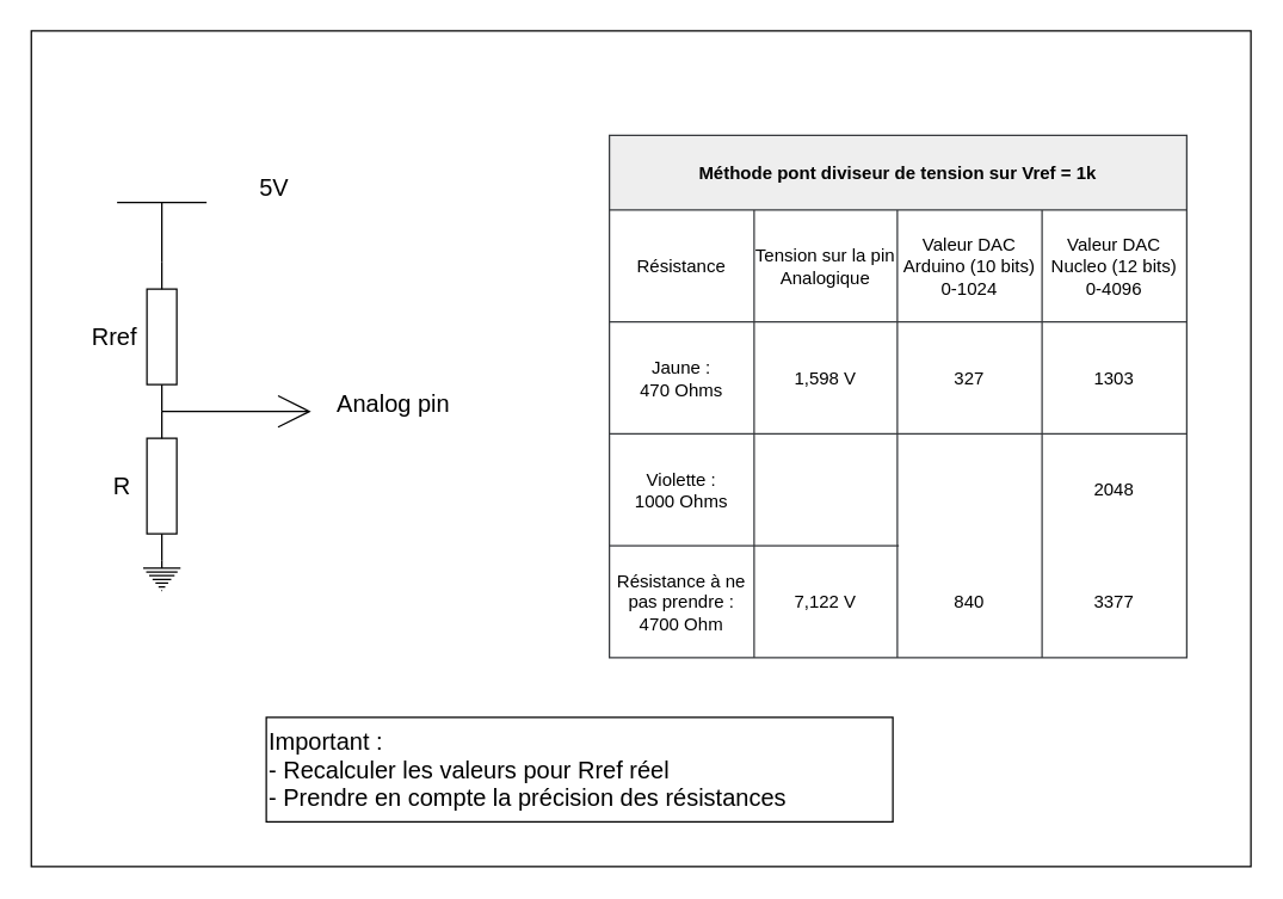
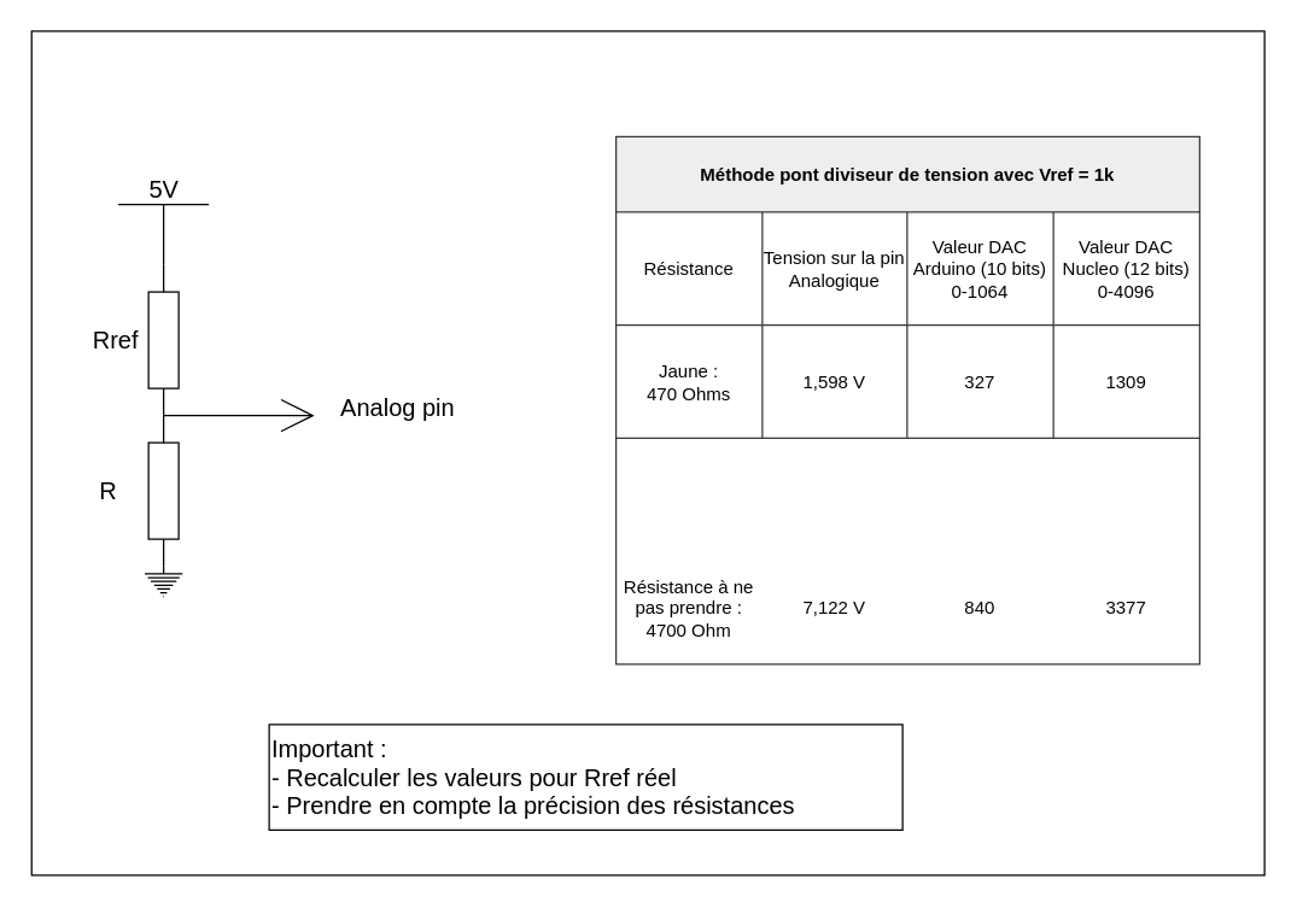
  <mxCell id="0" />
  <mxCell id="1" parent="0" />
  <mxCell id="2" value="" style="rounded=0;whiteSpace=wrap;html=1;" vertex="1" parent="1"><mxGeometry x="20.5" y="20" width="817.5" height="560" as="geometry" /></mxCell>
- <mxCell id="3" value="Méthode pont diviseur de tension sur Vref = 1k" style="shape=table;startSize=50;container=1;collapsible=0;childLayout=tableLayout;fontStyle=1;align=center;pointerEvents=1;fillColor=#eeeeee;strokeColor=#36393d;" parent="1" vertex="1"><mxGeometry x="408" y="90" width="387" height="350" as="geometry" /></mxCell>
+ <mxCell id="3" value="Méthode pont diviseur de tension avec Vref = 1k" style="shape=table;startSize=50;container=1;collapsible=0;childLayout=tableLayout;fontStyle=1;align=center;pointerEvents=1;fillColor=#eeeeee;strokeColor=#36393d;" parent="1" vertex="1"><mxGeometry x="408" y="90" width="387" height="350" as="geometry" /></mxCell>
  <mxCell id="4" style="shape=partialRectangle;html=1;whiteSpace=wrap;collapsible=0;dropTarget=0;pointerEvents=0;fillColor=none;top=0;left=0;bottom=0;right=0;points=[[0,0.5],[1,0.5]];portConstraint=eastwest;" parent="3" vertex="1"><mxGeometry y="50" width="387" height="75" as="geometry" /></mxCell>
  <mxCell id="5" value="Résistance" style="shape=partialRectangle;html=1;whiteSpace=wrap;connectable=0;fillColor=none;top=0;left=0;bottom=0;right=0;overflow=hidden;pointerEvents=1;" parent="4" vertex="1"><mxGeometry width="97" height="75" as="geometry"><mxRectangle width="97" height="75" as="alternateBounds" /></mxGeometry></mxCell>
  <mxCell id="6" value="Tension sur la pin Analogique" style="shape=partialRectangle;html=1;whiteSpace=wrap;connectable=0;fillColor=none;top=0;left=0;bottom=0;right=0;overflow=hidden;pointerEvents=1;" parent="4" vertex="1"><mxGeometry x="97" width="96" height="75" as="geometry"><mxRectangle width="96" height="75" as="alternateBounds" /></mxGeometry></mxCell>
- <mxCell id="7" value="Valeur DAC Arduino (10 bits)&lt;br&gt;0-1024" style="shape=partialRectangle;html=1;whiteSpace=wrap;connectable=0;fillColor=none;top=0;left=0;bottom=0;right=0;overflow=hidden;pointerEvents=1;" parent="4" vertex="1"><mxGeometry x="193" width="97" height="75" as="geometry"><mxRectangle width="97" height="75" as="alternateBounds" /></mxGeometry></mxCell>
+ <mxCell id="7" value="Valeur DAC Arduino (10 bits)&lt;br&gt;0-1064" style="shape=partialRectangle;html=1;whiteSpace=wrap;connectable=0;fillColor=none;top=0;left=0;bottom=0;right=0;overflow=hidden;pointerEvents=1;" parent="4" vertex="1"><mxGeometry x="193" width="97" height="75" as="geometry"><mxRectangle width="97" height="75" as="alternateBounds" /></mxGeometry></mxCell>
  <mxCell id="8" value="&lt;span&gt;Valeur DAC Nucleo (12 bits)&lt;br&gt;0-4096&lt;br&gt;&lt;/span&gt;" style="shape=partialRectangle;html=1;whiteSpace=wrap;connectable=0;fillColor=none;top=0;left=0;bottom=0;right=0;overflow=hidden;pointerEvents=1;" parent="4" vertex="1"><mxGeometry x="290" width="97" height="75" as="geometry"><mxRectangle width="97" height="75" as="alternateBounds" /></mxGeometry></mxCell>
  <mxCell id="9" value="" style="shape=partialRectangle;html=1;whiteSpace=wrap;collapsible=0;dropTarget=0;pointerEvents=0;fillColor=none;top=0;left=0;bottom=0;right=0;points=[[0,0.5],[1,0.5]];portConstraint=eastwest;" parent="3" vertex="1"><mxGeometry y="125" width="387" height="75" as="geometry" /></mxCell>
  <mxCell id="10" value="Jaune :&lt;br&gt;470 Ohms" style="shape=partialRectangle;html=1;whiteSpace=wrap;connectable=0;fillColor=none;top=0;left=0;bottom=0;right=0;overflow=hidden;pointerEvents=1;" parent="9" vertex="1"><mxGeometry width="97" height="75" as="geometry"><mxRectangle width="97" height="75" as="alternateBounds" /></mxGeometry></mxCell>
  <mxCell id="11" value="1,598 V" style="shape=partialRectangle;html=1;whiteSpace=wrap;connectable=0;fillColor=none;top=0;left=0;bottom=0;right=0;overflow=hidden;pointerEvents=1;" parent="9" vertex="1"><mxGeometry x="97" width="96" height="75" as="geometry"><mxRectangle width="96" height="75" as="alternateBounds" /></mxGeometry></mxCell>
  <mxCell id="12" value="327" style="shape=partialRectangle;html=1;whiteSpace=wrap;connectable=0;fillColor=none;top=0;left=0;bottom=0;right=0;overflow=hidden;pointerEvents=1;" parent="9" vertex="1"><mxGeometry x="193" width="97" height="75" as="geometry"><mxRectangle width="97" height="75" as="alternateBounds" /></mxGeometry></mxCell>
- <mxCell id="13" value="1303" style="shape=partialRectangle;html=1;whiteSpace=wrap;connectable=0;fillColor=none;top=0;left=0;bottom=0;right=0;overflow=hidden;pointerEvents=1;" parent="9" vertex="1"><mxGeometry x="290" width="97" height="75" as="geometry"><mxRectangle width="97" height="75" as="alternateBounds" /></mxGeometry></mxCell>
+ <mxCell id="13" value="1309" style="shape=partialRectangle;html=1;whiteSpace=wrap;connectable=0;fillColor=none;top=0;left=0;bottom=0;right=0;overflow=hidden;pointerEvents=1;" parent="9" vertex="1"><mxGeometry x="290" width="97" height="75" as="geometry"><mxRectangle width="97" height="75" as="alternateBounds" /></mxGeometry></mxCell>
  <mxCell id="14" value="" style="shape=partialRectangle;html=1;whiteSpace=wrap;collapsible=0;dropTarget=0;pointerEvents=0;fillColor=none;top=0;left=0;bottom=0;right=0;points=[[0,0.5],[1,0.5]];portConstraint=eastwest;" parent="3" vertex="1"><mxGeometry y="200" width="387" height="75" as="geometry" /></mxCell>
- <mxCell id="15" value="Violette : &lt;br&gt;1000 Ohms" style="shape=partialRectangle;html=1;whiteSpace=wrap;connectable=0;fillColor=none;top=0;left=0;bottom=0;right=0;overflow=hidden;pointerEvents=1;" parent="14" vertex="1"><mxGeometry width="97" height="75" as="geometry"><mxRectangle width="97" height="75" as="alternateBounds" /></mxGeometry></mxCell>
- <mxCell id="16" value="2048" style="shape=partialRectangle;html=1;whiteSpace=wrap;connectable=0;fillColor=none;top=0;left=0;bottom=0;right=0;overflow=hidden;pointerEvents=1;" parent="14" vertex="1"><mxGeometry x="290" width="97" height="75" as="geometry"><mxRectangle width="97" height="75" as="alternateBounds" /></mxGeometry></mxCell>
  <mxCell id="17" value="" style="shape=partialRectangle;html=1;whiteSpace=wrap;collapsible=0;dropTarget=0;pointerEvents=0;fillColor=none;top=0;left=0;bottom=0;right=0;points=[[0,0.5],[1,0.5]];portConstraint=eastwest;" parent="3" vertex="1"><mxGeometry y="275" width="387" height="75" as="geometry" /></mxCell>
  <mxCell id="18" value="Résistance à ne pas prendre :&lt;br&gt;4700 Ohm" style="shape=partialRectangle;html=1;whiteSpace=wrap;connectable=0;fillColor=none;top=0;left=0;bottom=0;right=0;overflow=hidden;pointerEvents=1;" parent="17" vertex="1"><mxGeometry width="97" height="75" as="geometry"><mxRectangle width="97" height="75" as="alternateBounds" /></mxGeometry></mxCell>
  <mxCell id="19" value="7,122 V" style="shape=partialRectangle;html=1;whiteSpace=wrap;connectable=0;fillColor=none;top=0;left=0;bottom=0;right=0;overflow=hidden;pointerEvents=1;" parent="17" vertex="1"><mxGeometry x="97" width="96" height="75" as="geometry"><mxRectangle width="96" height="75" as="alternateBounds" /></mxGeometry></mxCell>
  <mxCell id="20" value="840" style="shape=partialRectangle;html=1;whiteSpace=wrap;connectable=0;fillColor=none;top=0;left=0;bottom=0;right=0;overflow=hidden;pointerEvents=1;" parent="17" vertex="1"><mxGeometry x="193" width="97" height="75" as="geometry"><mxRectangle width="97" height="75" as="alternateBounds" /></mxGeometry></mxCell>
  <mxCell id="21" value="3377" style="shape=partialRectangle;html=1;whiteSpace=wrap;connectable=0;fillColor=none;top=0;left=0;bottom=0;right=0;overflow=hidden;pointerEvents=1;" parent="17" vertex="1"><mxGeometry x="290" width="97" height="75" as="geometry"><mxRectangle width="97" height="75" as="alternateBounds" /></mxGeometry></mxCell>
  <mxCell id="22" value="" style="pointerEvents=1;verticalLabelPosition=bottom;shadow=0;dashed=0;align=center;html=1;verticalAlign=top;shape=mxgraph.electrical.resistors.resistor_1;direction=south;" parent="1" vertex="1"><mxGeometry x="98" y="175" width="20" height="100" as="geometry" /></mxCell>
  <mxCell id="23" value="" style="pointerEvents=1;verticalLabelPosition=bottom;shadow=0;dashed=0;align=center;html=1;verticalAlign=top;shape=mxgraph.electrical.resistors.resistor_1;direction=south;" parent="1" vertex="1"><mxGeometry x="98" y="275" width="20" height="100" as="geometry" /></mxCell>
  <mxCell id="24" value="" style="pointerEvents=1;verticalLabelPosition=bottom;shadow=0;dashed=0;align=center;html=1;verticalAlign=top;shape=mxgraph.electrical.signal_sources.protective_earth;" parent="1" vertex="1"><mxGeometry x="95.5" y="375" width="25" height="20" as="geometry" /></mxCell>
  <mxCell id="25" value="" style="pointerEvents=1;verticalLabelPosition=bottom;shadow=0;dashed=0;align=center;html=1;verticalAlign=top;shape=mxgraph.electrical.signal_sources.vss2;fontSize=24;flipV=1;direction=west;" parent="1" vertex="1"><mxGeometry x="78" y="135" width="60" height="40" as="geometry" /></mxCell>
- <mxCell id="26" value="&lt;font style=&quot;font-size: 16px&quot;&gt;5V&lt;/font&gt;" style="text;html=1;align=center;verticalAlign=middle;resizable=0;points=[];autosize=1;strokeColor=none;fillColor=none;" parent="1" vertex="1"><mxGeometry x="163" y="115" width="40" height="20" as="geometry" /></mxCell>
+ <mxCell id="26" value="&lt;font style=&quot;font-size: 16px&quot;&gt;5V&lt;/font&gt;" style="text;html=1;align=center;verticalAlign=middle;resizable=0;points=[];autosize=1;strokeColor=none;fillColor=none;" parent="1" vertex="1"><mxGeometry x="88" y="115" width="40" height="20" as="geometry" /></mxCell>
  <mxCell id="27" value="" style="endArrow=open;html=1;strokeWidth=1;endFill=0;endSize=20;rounded=0;fontSize=16;" parent="1" edge="1"><mxGeometry width="100" relative="1" as="geometry"><mxPoint x="108" y="275" as="sourcePoint" /><mxPoint x="208" y="275" as="targetPoint" /></mxGeometry></mxCell>
  <mxCell id="28" value="Analog pin" style="text;html=1;align=center;verticalAlign=middle;resizable=0;points=[];autosize=1;strokeColor=none;fillColor=none;fontSize=16;" parent="1" vertex="1"><mxGeometry x="218" y="260" width="90" height="20" as="geometry" /></mxCell>
  <mxCell id="29" value="Rref" style="text;html=1;align=center;verticalAlign=middle;resizable=0;points=[];autosize=1;strokeColor=none;fillColor=none;fontSize=16;" parent="1" vertex="1"><mxGeometry x="50.5" y="215" width="50" height="20" as="geometry" /></mxCell>
- <mxCell id="30" value="R" style="text;html=1;align=center;verticalAlign=middle;resizable=0;points=[];autosize=1;strokeColor=none;fillColor=none;fontSize=16;" parent="1" vertex="1"><mxGeometry x="65.5" y="315" width="30" height="20" as="geometry" /></mxCell>
+ <mxCell id="30" value="R" style="text;html=1;align=center;verticalAlign=middle;resizable=0;points=[];autosize=1;strokeColor=none;fillColor=none;fontSize=16;" parent="1" vertex="1"><mxGeometry x="55.5" y="315" width="30" height="20" as="geometry" /></mxCell>
  <mxCell id="31" value="Important :&lt;br&gt;- Recalculer les valeurs pour Rref réel&lt;br&gt;- Prendre en compte la précision des résistances" style="rounded=0;whiteSpace=wrap;html=1;fontSize=16;align=left;verticalAlign=top;" parent="1" vertex="1"><mxGeometry x="178" y="480" width="420" height="70" as="geometry" /></mxCell>
